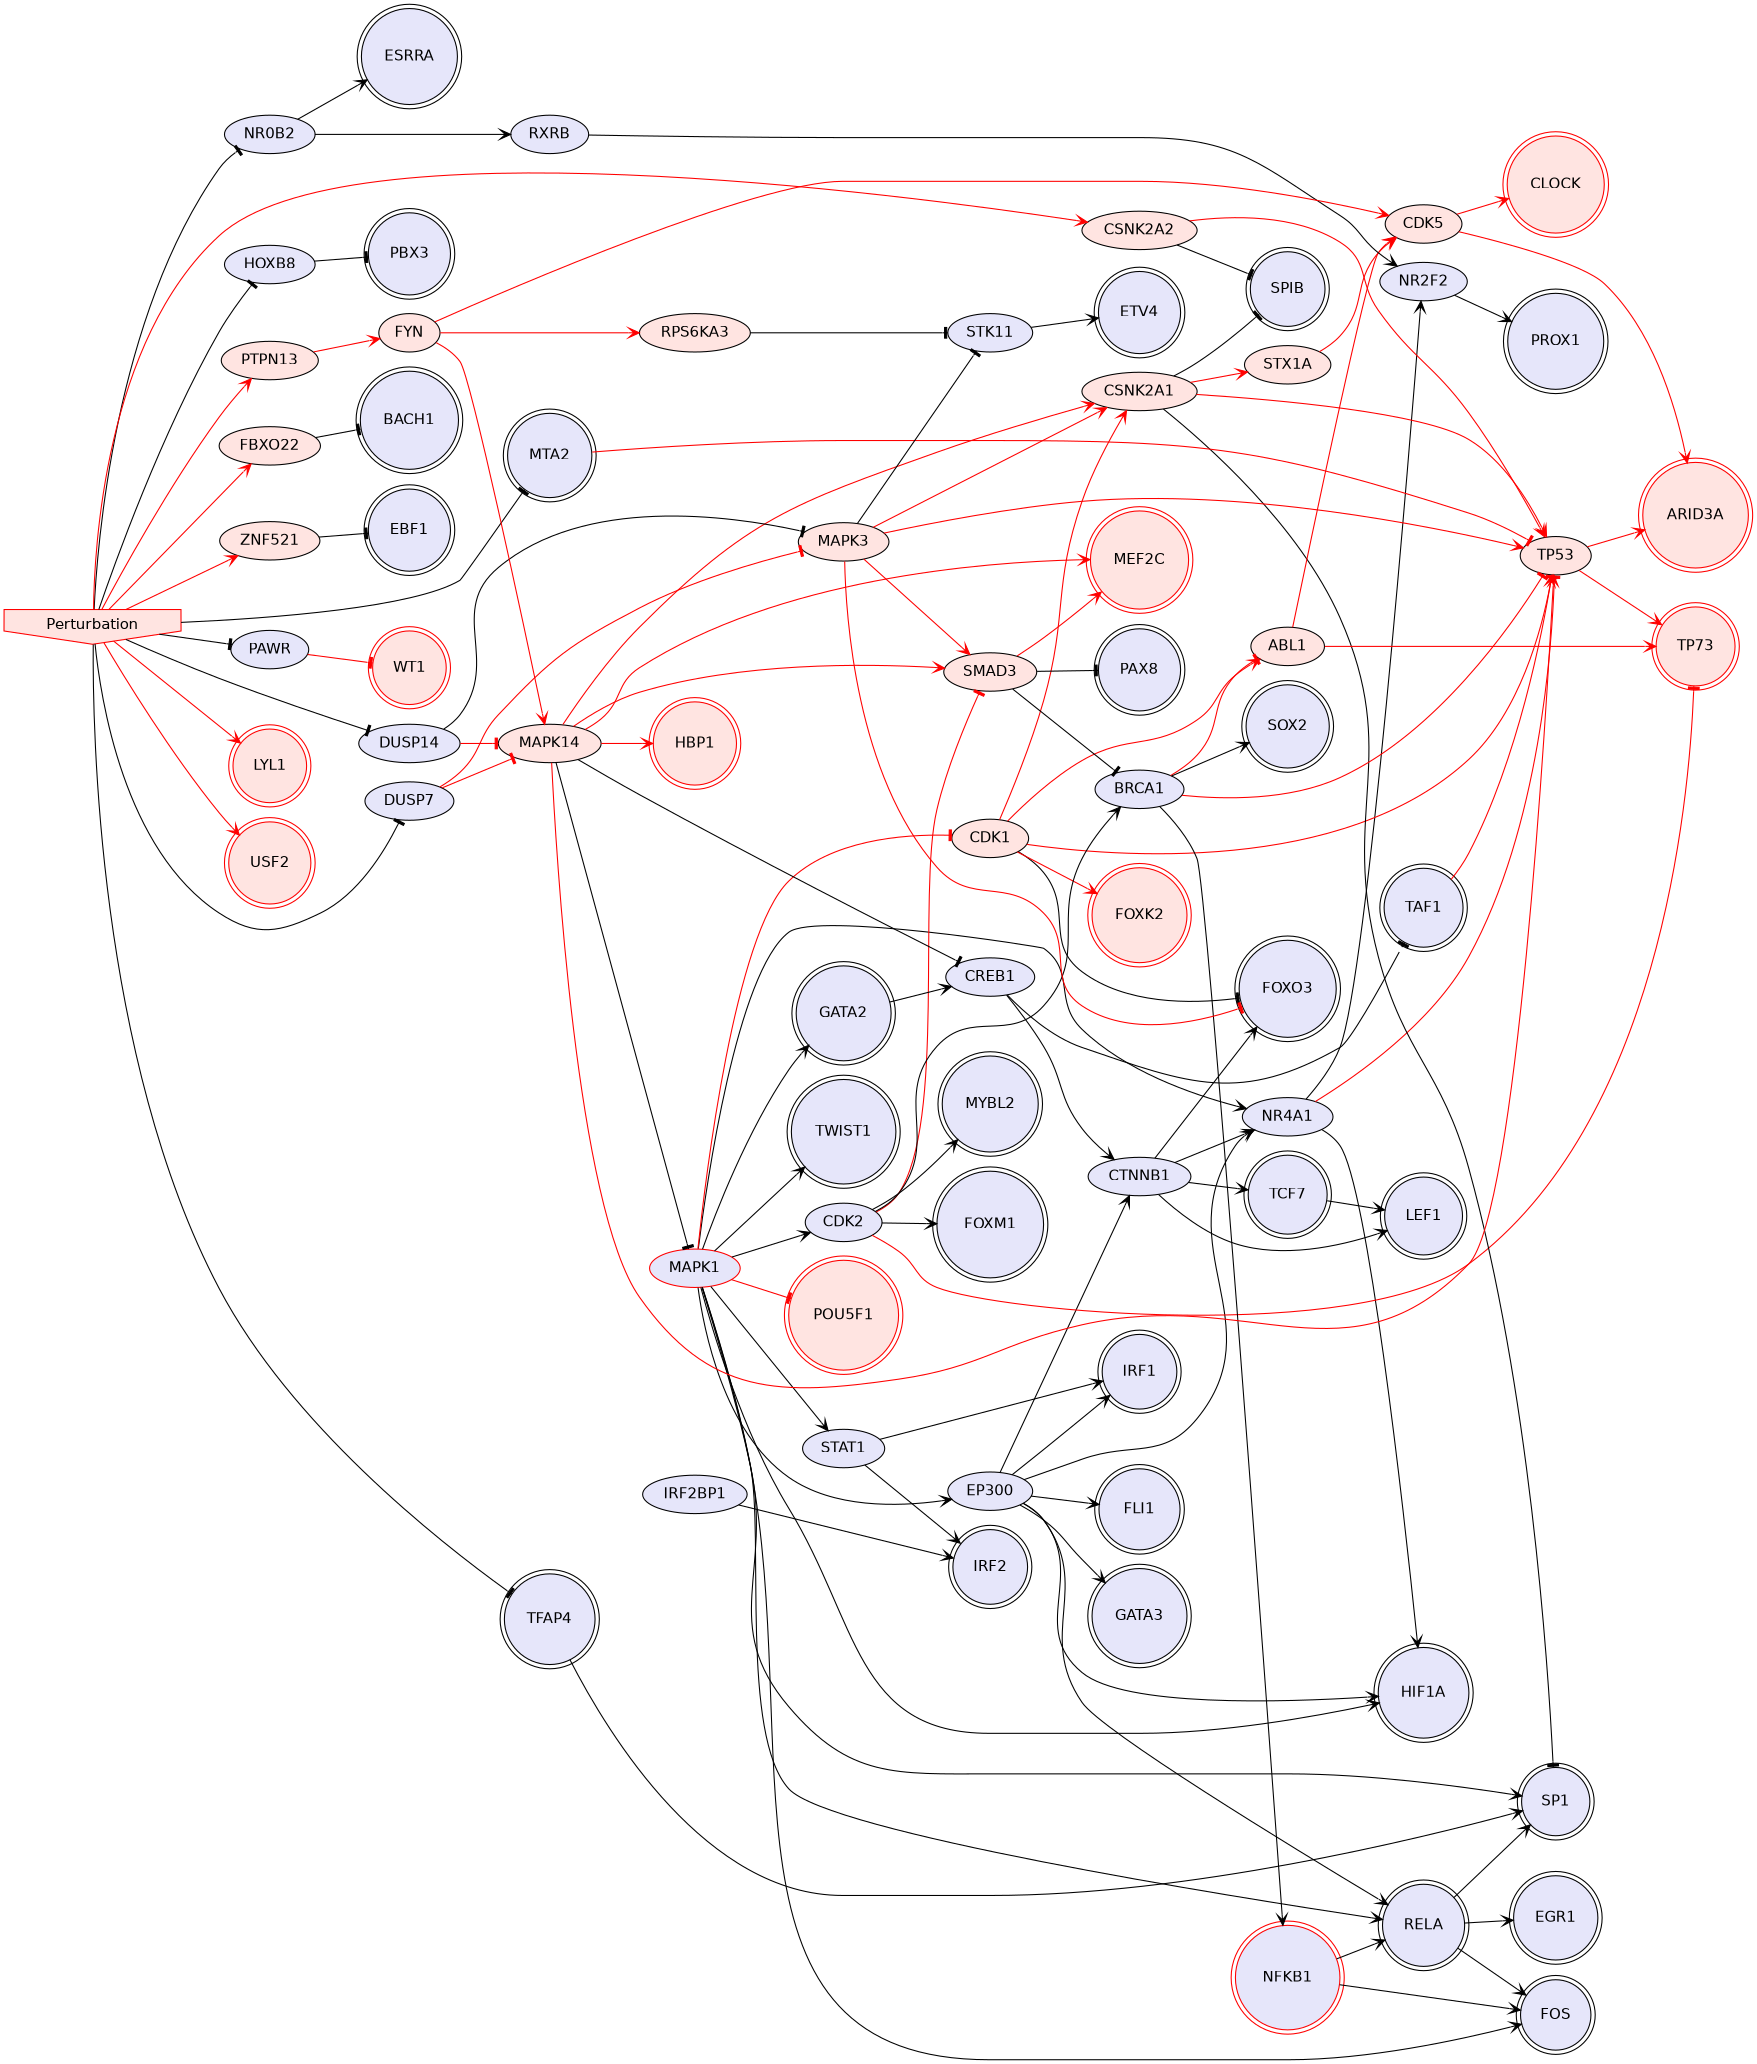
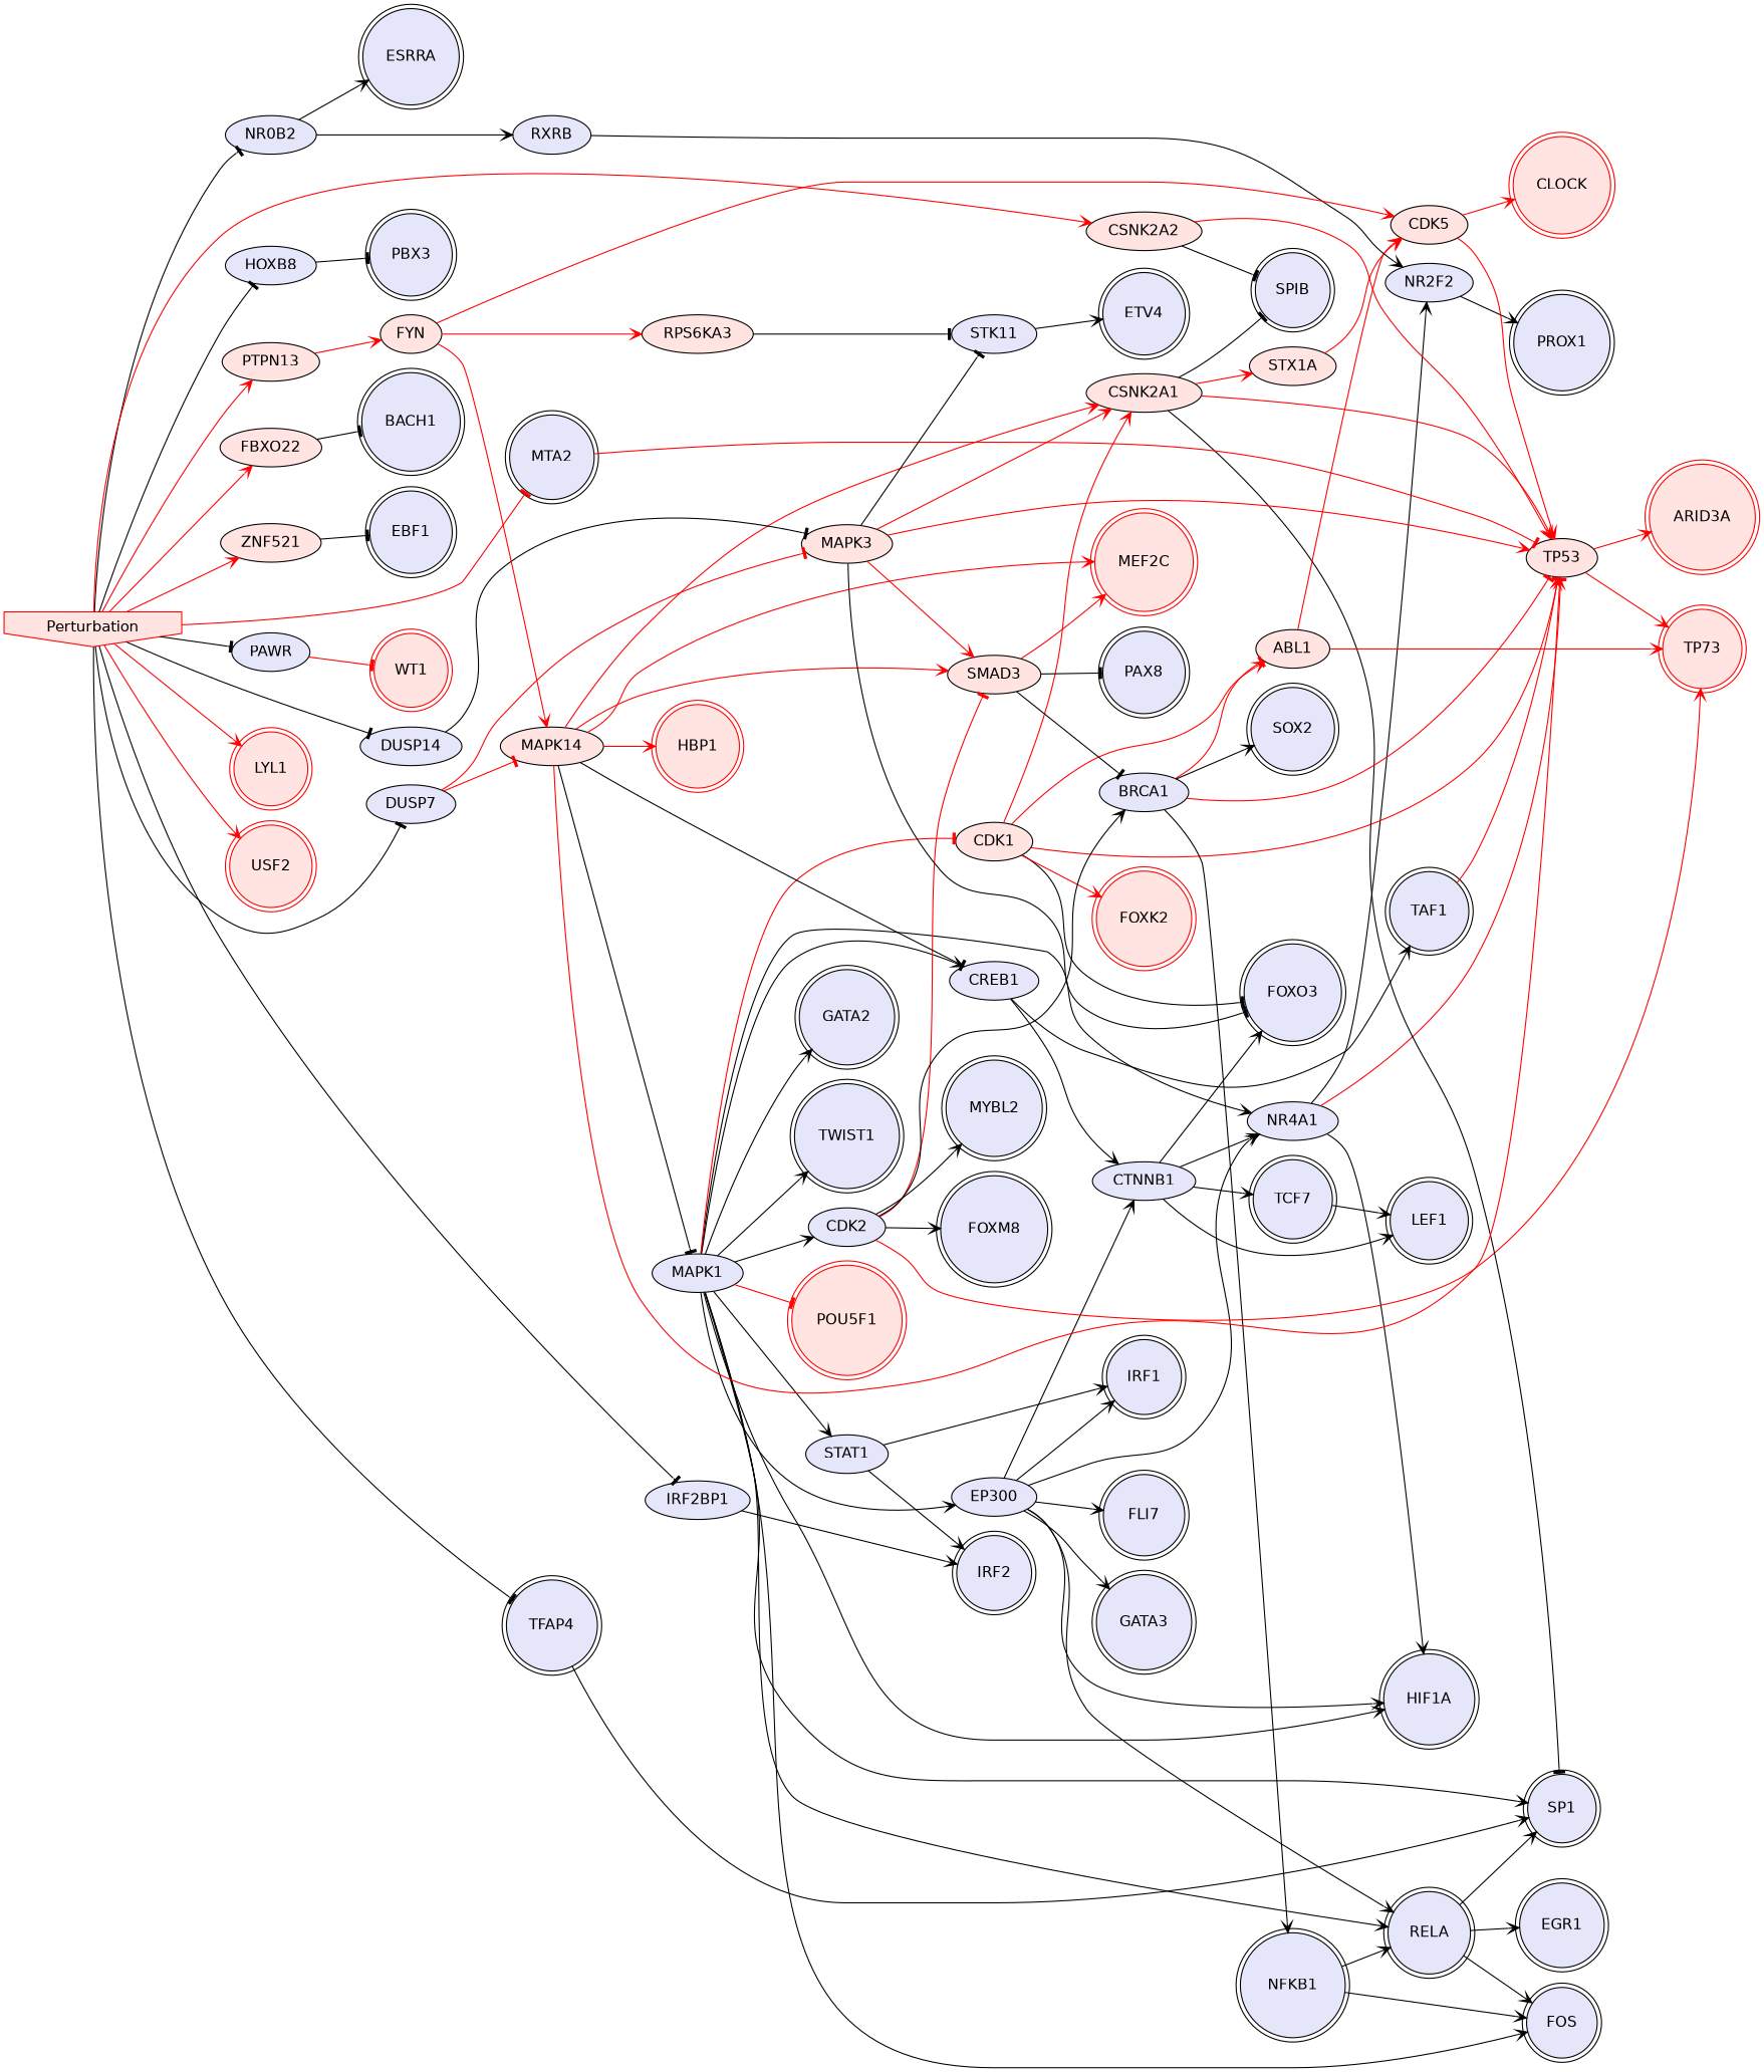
  digraph {
    fontname="DejaVu Sans"
    rankdir=LR
    node [fillcolor=lavender fontname="DejaVu Sans" style=filled shape=doublecircle]
    edge [arrowhead=vee color=black fontname="DejaVu Sans" penwidth=1]
    STAT1 [shape=""]
    IRF1 [color=black]
    IRF2 [color=black]
    CTNNB1 [shape=""]
    FOXO3 [color=black]
    LEF1 [color=black]
    TCF7 [color=black]
    NR4A1 [shape=""]
    HIF1A [color=black]
    TP53 [fillcolor=mistyrose shape=""]
    NR2F2 [shape=""]
    EP300 [shape=""]
    RELA [color=black]
-   FLI1 [color=black]
+   FLI1 [color=black label=FLI7]
    GATA3 [color=black]
    FOS [color=black]
    SP1 [color=black]
    EGR1 [color=black]
-   MAPK1 [color=red shape=""]
+   MAPK1 [shape=""]
    CREB1 [shape=""]
    CDK1 [fillcolor=mistyrose shape=""]
    CDK2 [shape=""]
    TWIST1 [color=black]
    GATA2 [color=black]
    POU5F1 [color=red fillcolor=mistyrose]
    TAF1 [color=black]
    CSNK2A1 [fillcolor=mistyrose shape=""]
    ABL1 [fillcolor=mistyrose shape=""]
    FOXK2 [color=red fillcolor=mistyrose]
    SMAD3 [fillcolor=mistyrose shape=""]
    BRCA1 [shape=""]
    MYBL2 [color=black]
-   FOXM1 [color=black]
+   FOXM1 [color=black label=FOXM8]
    TP73 [color=red fillcolor=mistyrose]
    MAPK14 [fillcolor=mistyrose shape=""]
    MEF2C [color=red fillcolor=mistyrose]
    HBP1 [color=red fillcolor=mistyrose]
    PAX8 [color=black]
    ARID3A [color=red fillcolor=mistyrose]
    SPIB [color=black]
    STX1A [fillcolor=mistyrose shape=""]
    SOX2 [color=black]
-   NFKB1 [color=red]
+   NFKB1 [color=black]
    CDK5 [fillcolor=mistyrose shape=""]
    PROX1 [color=black]
    NR0B2 [shape=""]
    RXRB [shape=""]
    ESRRA [color=black]
    CSNK2A2 [fillcolor=mistyrose shape=""]
    HOXB8 [shape=""]
    PBX3 [color=black]
    RPS6KA3 [fillcolor=mistyrose shape=""]
    STK11 [shape=""]
    ETV4 [color=black]
    TFAP4 [color=black]
    FBXO22 [fillcolor=mistyrose shape=""]
    BACH1 [color=black]
    ZNF521 [fillcolor=mistyrose shape=""]
    EBF1 [color=black]
    Perturbation [color=red fillcolor=mistyrose shape=invhouse]
    MTA2 [color=black]
    PAWR [shape=""]
    PTPN13 [fillcolor=mistyrose shape=""]
    LYL1 [color=red fillcolor=mistyrose]
    USF2 [color=red fillcolor=mistyrose]
    IRF2BP1 [shape=""]
    DUSP7 [shape=""]
    DUSP14 [shape=""]
    WT1 [color=red fillcolor=mistyrose]
    FYN [fillcolor=mistyrose shape=""]
    MAPK3 [fillcolor=mistyrose shape=""]
    CLOCK [color=red fillcolor=mistyrose]
    STAT1 -> IRF1
    STAT1 -> IRF2
    CTNNB1 -> FOXO3
    CTNNB1 -> LEF1
    CTNNB1 -> TCF7
    CTNNB1 -> NR4A1
    TCF7 -> LEF1
    NR4A1 -> HIF1A
    NR4A1 -> TP53 [arrowhead=tee color=red]
    NR4A1 -> NR2F2
    TP53 -> TP73 [color=red]
    TP53 -> ARID3A [color=red]
    NR2F2 -> PROX1
    EP300 -> IRF1
    EP300 -> CTNNB1
    EP300 -> NR4A1
    EP300 -> HIF1A
    EP300 -> RELA
    EP300 -> FLI1
    EP300 -> GATA3
    RELA -> FOS
    RELA -> SP1
    RELA -> EGR1
    MAPK1 -> STAT1
    MAPK1 -> NR4A1
    MAPK1 -> HIF1A
    MAPK1 -> EP300
    MAPK1 -> RELA
    MAPK1 -> FOS
    MAPK1 -> SP1
-   GATA2 -> CREB1
+   MAPK1 -> CREB1
    MAPK1 -> CDK1 [arrowhead=tee color=red]
    MAPK1 -> CDK2
    MAPK1 -> TWIST1
    MAPK1 -> GATA2
    MAPK1 -> POU5F1 [arrowhead=tee color=red]
    CREB1 -> CTNNB1
-   CREB1 -> TAF1 [arrowhead=tee]
+   CREB1 -> TAF1
    CDK1 -> FOXO3 [arrowhead=tee]
    CDK1 -> TP53 [color=red]
    CDK1 -> CSNK2A1 [color=red]
    CDK1 -> ABL1 [color=red]
    CDK1 -> FOXK2 [color=red]
    CDK2 -> SMAD3 [arrowhead=tee color=red]
    CDK2 -> BRCA1
    CDK2 -> MYBL2
    CDK2 -> FOXM1
-   CDK2 -> TP73 [arrowhead=tee color=red]
+   CDK2 -> TP73 [color=red]
    TAF1 -> TP53 [arrowhead=tee color=red]
    CSNK2A1 -> TP53 [color=red]
    CSNK2A1 -> SP1 [arrowhead=tee]
    CSNK2A1 -> SPIB [arrowhead=tee]
    CSNK2A1 -> STX1A [color=red]
    ABL1 -> TP73 [color=red]
    ABL1 -> CDK5 [color=red]
    SMAD3 -> BRCA1 [arrowhead=tee]
    SMAD3 -> MEF2C [color=red]
    SMAD3 -> PAX8 [arrowhead=tee]
    BRCA1 -> TP53 [arrowhead=tee color=red]
    BRCA1 -> ABL1 [arrowhead=tee color=red]
    BRCA1 -> SOX2
    BRCA1 -> NFKB1
    MAPK14 -> TP53 [color=red]
    MAPK14 -> MAPK1 [arrowhead=tee]
    MAPK14 -> CREB1 [arrowhead=tee]
    MAPK14 -> CSNK2A1 [color=red]
    MAPK14 -> SMAD3 [color=red]
    MAPK14 -> MEF2C [color=red]
    MAPK14 -> HBP1 [color=red]
    STX1A -> CDK5 [color=red]
    NFKB1 -> RELA
    NFKB1 -> FOS
-   CDK5 -> ARID3A [color=red]
+   CDK5 -> TP53 [color=red]
    CDK5 -> CLOCK [color=red]
    NR0B2 -> RXRB
    NR0B2 -> ESRRA
    RXRB -> NR2F2
    CSNK2A2 -> TP53 [color=red]
    CSNK2A2 -> SPIB [arrowhead=tee]
    HOXB8 -> PBX3 [arrowhead=tee]
    RPS6KA3 -> STK11 [arrowhead=tee]
    STK11 -> ETV4
    TFAP4 -> SP1
    FBXO22 -> BACH1 [arrowhead=tee]
    ZNF521 -> EBF1 [arrowhead=tee]
    Perturbation -> NR0B2 [arrowhead=tee]
    Perturbation -> CSNK2A2 [color=red]
    Perturbation -> HOXB8 [arrowhead=tee]
    Perturbation -> TFAP4 [arrowhead=tee]
    Perturbation -> FBXO22 [color=red]
    Perturbation -> ZNF521 [color=red]
-   Perturbation -> MTA2 [arrowhead=tee]
+   Perturbation -> MTA2 [arrowhead=tee color=red]
    Perturbation -> PAWR [arrowhead=tee]
    Perturbation -> PTPN13 [color=red]
    Perturbation -> LYL1 [color=red]
    Perturbation -> USF2 [color=red]
+   Perturbation -> IRF2BP1 [arrowhead=tee]
    Perturbation -> DUSP7 [arrowhead=tee]
    Perturbation -> DUSP14 [arrowhead=tee]
    MTA2 -> TP53 [arrowhead=tee color=red]
    PAWR -> WT1 [arrowhead=tee color=red]
    PTPN13 -> FYN [color=red]
    IRF2BP1 -> IRF2
    DUSP7 -> MAPK14 [arrowhead=tee color=red]
    DUSP7 -> MAPK3 [arrowhead=tee color=red]
-   DUSP14 -> MAPK14 [arrowhead=tee color=red]
    DUSP14 -> MAPK3 [arrowhead=tee]
    FYN -> MAPK14 [color=red]
    FYN -> CDK5 [color=red]
    FYN -> RPS6KA3 [color=red]
-   MAPK3 -> FOXO3 [arrowhead=tee color=red]
+   MAPK3 -> FOXO3 [arrowhead=tee]
    MAPK3 -> TP53 [color=red]
    MAPK3 -> CSNK2A1 [color=red]
    MAPK3 -> SMAD3 [color=red]
    MAPK3 -> STK11 [arrowhead=tee]
  }
